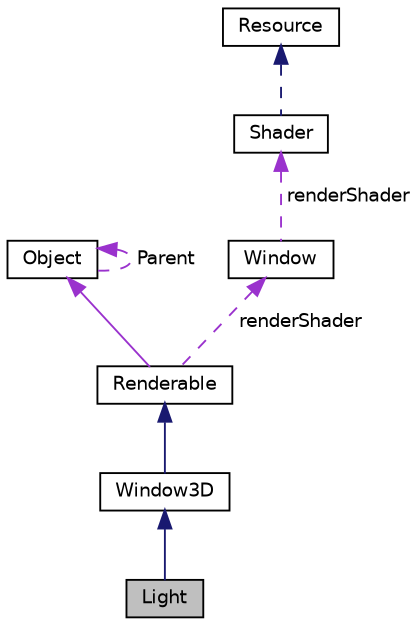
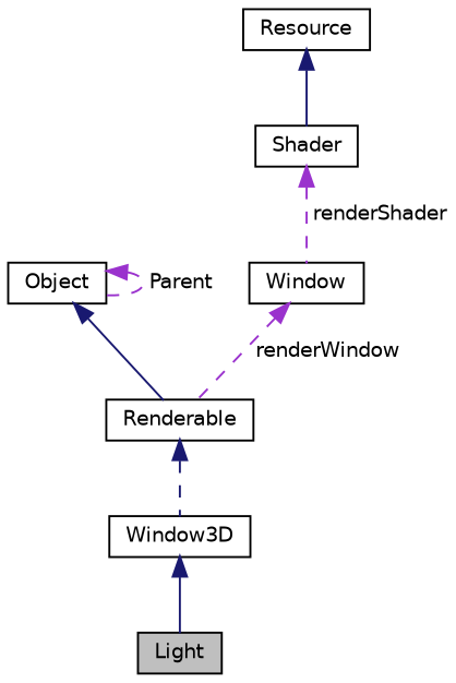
  digraph {
    node [color=black fillcolor=white fontname=Helvetica fontsize=10 shape=record style=filled]
    edge [color=midnightblue dir=back fontname=Helvetica fontsize=10 labelfontname=Helvetica labelfontsize=10 style=solid]
    n1 [fillcolor=grey75 fontcolor=black height=0.2 label=Light width=0.4]
    n2 [height=0.2 label=Window3D width=0.4]
    n3 [height=0.2 label=Renderable width=0.4]
    n4 [height=0.2 label=Object width=0.4]
    n5 [height=0.2 label=Resource width=0.4]
    n6 [height=0.2 label=Shader width=0.4]
    n7 [height=0.2 label=Window width=0.4]
    n2 -> n1
-   n3 -> n2
-   n4 -> n3 [color=darkorchid3]
+   n3 -> n2 [style=dashed]
+   n4 -> n3
    n4 -> n4 [color=darkorchid3 label=" Parent" style=dashed]
-   n5 -> n6 [style=dashed]
+   n5 -> n6
    n6 -> n7 [color=darkorchid3 label=" renderShader" style=dashed]
-   n7 -> n3 [color=darkorchid3 label=" renderShader" style=dashed]
+   n7 -> n3 [color=darkorchid3 label=" renderWindow" style=dashed]
  }
